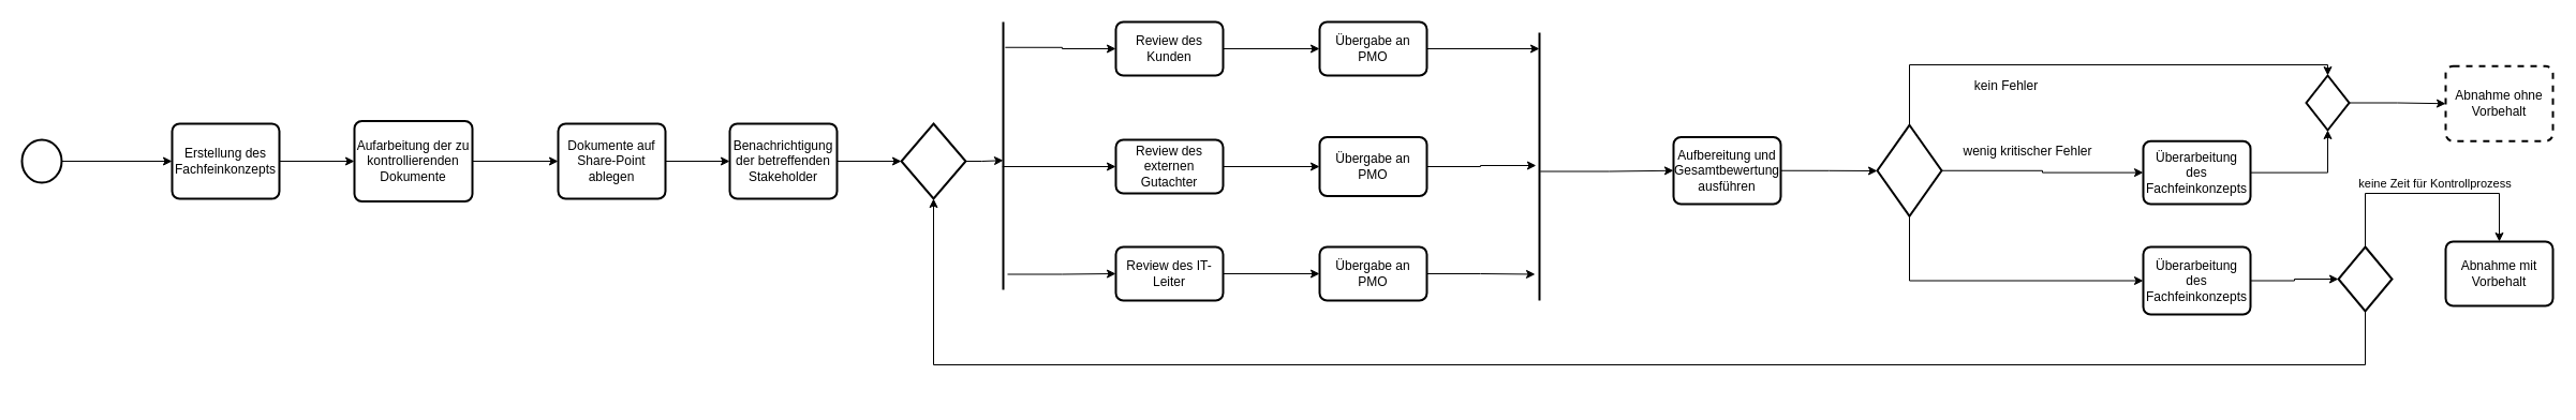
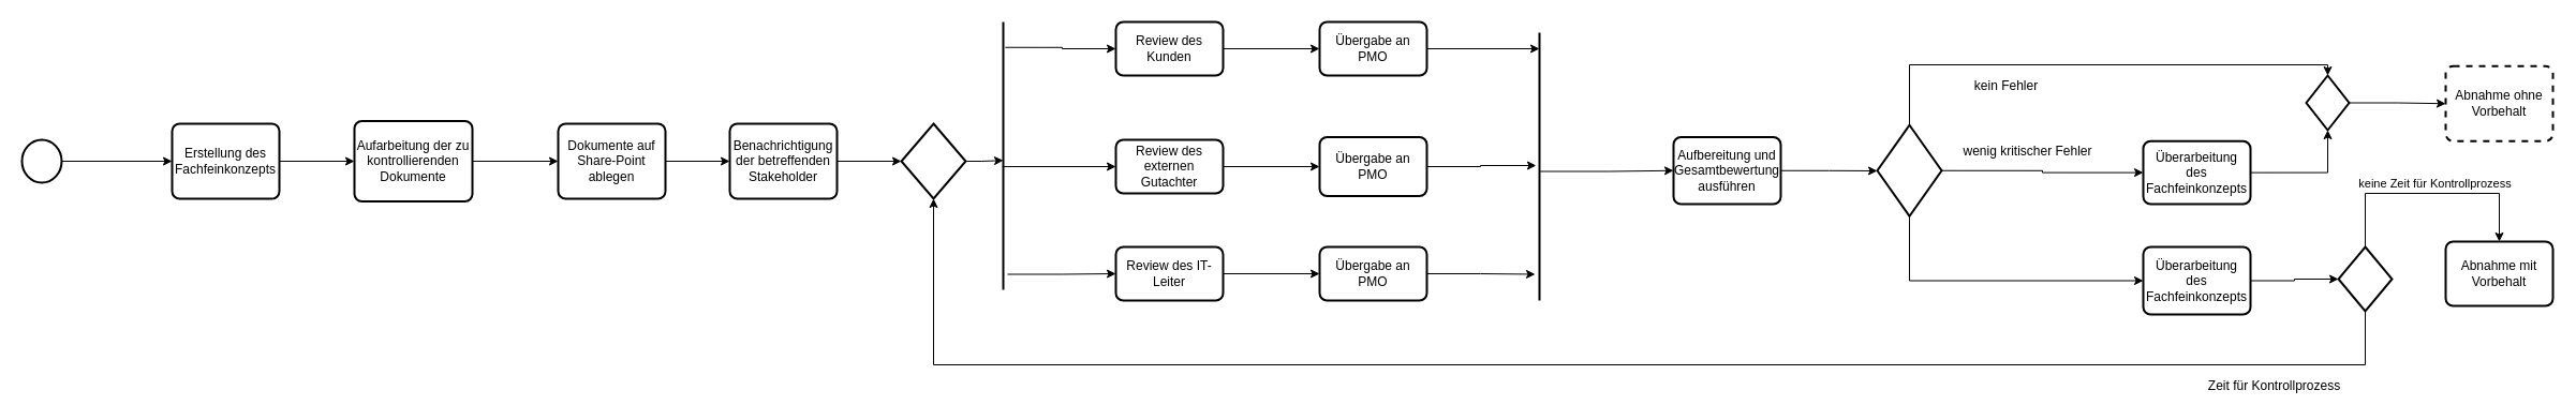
  <mxCell id="0" />
  <mxCell id="1" parent="0" />
  <mxCell id="2" value="" style="strokeWidth=2;html=1;shape=mxgraph.flowchart.start_2;whiteSpace=wrap;" vertex="1" parent="1"><mxGeometry x="20" y="130" width="37" height="40" as="geometry" /></mxCell>
  <mxCell id="3" value="Erstellung des Fachfeinkonzepts" style="rounded=1;whiteSpace=wrap;html=1;absoluteArcSize=1;arcSize=14;strokeWidth=2;" vertex="1" parent="1"><mxGeometry x="160" y="115" width="100" height="70" as="geometry" /></mxCell>
  <mxCell id="4" value="" style="endArrow=classic;html=1;rounded=0;edgeStyle=orthogonalEdgeStyle;exitX=1;exitY=0.5;exitDx=0;exitDy=0;exitPerimeter=0;entryX=0;entryY=0.5;entryDx=0;entryDy=0;" edge="1" parent="1" source="2" target="3"><mxGeometry width="50" height="50" relative="1" as="geometry"><mxPoint x="70" y="170" as="sourcePoint" /><mxPoint x="120" y="120" as="targetPoint" /></mxGeometry></mxCell>
  <mxCell id="5" value="Aufarbeitung der zu kontrollierenden Dokumente" style="rounded=1;whiteSpace=wrap;html=1;absoluteArcSize=1;arcSize=14;strokeWidth=2;" vertex="1" parent="1"><mxGeometry x="330" y="112.5" width="110" height="75" as="geometry" /></mxCell>
  <mxCell id="6" value="" style="endArrow=classic;html=1;rounded=0;edgeStyle=orthogonalEdgeStyle;exitX=1;exitY=0.5;exitDx=0;exitDy=0;entryX=0;entryY=0.5;entryDx=0;entryDy=0;" edge="1" parent="1" source="3" target="5"><mxGeometry width="50" height="50" relative="1" as="geometry"><mxPoint x="270" y="290" as="sourcePoint" /><mxPoint x="320" y="240" as="targetPoint" /></mxGeometry></mxCell>
  <mxCell id="7" value="Dokumente auf Share-Point ablegen" style="rounded=1;whiteSpace=wrap;html=1;absoluteArcSize=1;arcSize=14;strokeWidth=2;" vertex="1" parent="1"><mxGeometry x="520" y="115" width="100" height="70" as="geometry" /></mxCell>
  <mxCell id="8" value="" style="endArrow=classic;html=1;rounded=0;edgeStyle=orthogonalEdgeStyle;exitX=1;exitY=0.5;exitDx=0;exitDy=0;entryX=0;entryY=0.5;entryDx=0;entryDy=0;" edge="1" parent="1" source="5" target="7"><mxGeometry width="50" height="50" relative="1" as="geometry"><mxPoint x="460" y="290" as="sourcePoint" /><mxPoint x="510" y="240" as="targetPoint" /></mxGeometry></mxCell>
  <mxCell id="9" value="Benachrichtigung der betreffenden Stakeholder" style="rounded=1;whiteSpace=wrap;html=1;absoluteArcSize=1;arcSize=14;strokeWidth=2;" vertex="1" parent="1"><mxGeometry x="680" y="115" width="100" height="70" as="geometry" /></mxCell>
  <mxCell id="10" value="" style="endArrow=classic;html=1;rounded=0;edgeStyle=orthogonalEdgeStyle;exitX=1;exitY=0.5;exitDx=0;exitDy=0;entryX=0;entryY=0.5;entryDx=0;entryDy=0;" edge="1" parent="1" source="7" target="9"><mxGeometry width="50" height="50" relative="1" as="geometry"><mxPoint x="620" y="330" as="sourcePoint" /><mxPoint x="670" y="280" as="targetPoint" /></mxGeometry></mxCell>
  <mxCell id="11" value="Review des Kunden" style="rounded=1;whiteSpace=wrap;html=1;absoluteArcSize=1;arcSize=14;strokeWidth=2;" vertex="1" parent="1"><mxGeometry x="1040" y="20" width="100" height="50" as="geometry" /></mxCell>
  <mxCell id="12" value="Review des externen Gutachter" style="rounded=1;whiteSpace=wrap;html=1;absoluteArcSize=1;arcSize=14;strokeWidth=2;" vertex="1" parent="1"><mxGeometry x="1040" y="130" width="100" height="50" as="geometry" /></mxCell>
  <mxCell id="13" value="Review des IT-Leiter" style="rounded=1;whiteSpace=wrap;html=1;absoluteArcSize=1;arcSize=14;strokeWidth=2;" vertex="1" parent="1"><mxGeometry x="1040" y="230" width="100" height="50" as="geometry" /></mxCell>
  <mxCell id="14" value="" style="line;strokeWidth=2;direction=south;html=1;" vertex="1" parent="1"><mxGeometry x="930" y="20" width="10" height="250" as="geometry" /></mxCell>
  <mxCell id="15" value="" style="endArrow=classic;html=1;rounded=0;edgeStyle=orthogonalEdgeStyle;entryX=0;entryY=0.5;entryDx=0;entryDy=0;exitX=0.095;exitY=0.312;exitDx=0;exitDy=0;exitPerimeter=0;" edge="1" parent="1" source="14" target="11"><mxGeometry width="50" height="50" relative="1" as="geometry"><mxPoint x="995" y="45" as="sourcePoint" /><mxPoint x="940" y="50" as="targetPoint" /></mxGeometry></mxCell>
  <mxCell id="16" value="" style="endArrow=classic;html=1;rounded=0;edgeStyle=orthogonalEdgeStyle;entryX=0;entryY=0.5;entryDx=0;entryDy=0;exitX=0.942;exitY=0.1;exitDx=0;exitDy=0;exitPerimeter=0;" edge="1" parent="1" source="14" target="13"><mxGeometry width="50" height="50" relative="1" as="geometry"><mxPoint x="990" y="350" as="sourcePoint" /><mxPoint x="1040" y="300" as="targetPoint" /></mxGeometry></mxCell>
  <mxCell id="17" value="" style="endArrow=classic;html=1;rounded=0;edgeStyle=orthogonalEdgeStyle;entryX=0;entryY=0.5;entryDx=0;entryDy=0;exitX=0.54;exitY=0.571;exitDx=0;exitDy=0;exitPerimeter=0;" edge="1" parent="1" source="14" target="12"><mxGeometry width="50" height="50" relative="1" as="geometry"><mxPoint x="1030" y="140" as="sourcePoint" /><mxPoint x="1080" y="90" as="targetPoint" /></mxGeometry></mxCell>
  <mxCell id="18" value="Übergabe an PMO" style="rounded=1;whiteSpace=wrap;html=1;absoluteArcSize=1;arcSize=14;strokeWidth=2;" vertex="1" parent="1"><mxGeometry x="1230" y="20" width="100" height="50" as="geometry" /></mxCell>
  <mxCell id="19" value="Übergabe an PMO" style="rounded=1;whiteSpace=wrap;html=1;absoluteArcSize=1;arcSize=14;strokeWidth=2;" vertex="1" parent="1"><mxGeometry x="1230" y="127.5" width="100" height="55" as="geometry" /></mxCell>
  <mxCell id="20" value="Übergabe an PMO" style="rounded=1;whiteSpace=wrap;html=1;absoluteArcSize=1;arcSize=14;strokeWidth=2;" vertex="1" parent="1"><mxGeometry x="1230" y="230" width="100" height="50" as="geometry" /></mxCell>
  <mxCell id="21" value="" style="endArrow=classic;html=1;rounded=0;edgeStyle=orthogonalEdgeStyle;exitX=1;exitY=0.5;exitDx=0;exitDy=0;entryX=0;entryY=0.5;entryDx=0;entryDy=0;" edge="1" parent="1" source="11" target="18"><mxGeometry width="50" height="50" relative="1" as="geometry"><mxPoint x="1150" y="60" as="sourcePoint" /><mxPoint x="1200" as="targetPoint" y="10" /></mxGeometry></mxCell>
  <mxCell id="22" value="" style="endArrow=classic;html=1;rounded=0;edgeStyle=orthogonalEdgeStyle;exitX=1;exitY=0.5;exitDx=0;exitDy=0;entryX=0;entryY=0.5;entryDx=0;entryDy=0;" edge="1" parent="1" source="12" target="19"><mxGeometry width="50" height="50" relative="1" as="geometry"><mxPoint x="1150" y="190" as="sourcePoint" /><mxPoint x="1200" y="140" as="targetPoint" /></mxGeometry></mxCell>
  <mxCell id="23" value="" style="endArrow=classic;html=1;rounded=0;edgeStyle=orthogonalEdgeStyle;exitX=1;exitY=0.5;exitDx=0;exitDy=0;entryX=0;entryY=0.5;entryDx=0;entryDy=0;" edge="1" parent="1" source="13" target="20"><mxGeometry width="50" height="50" relative="1" as="geometry"><mxPoint x="1140" y="350" as="sourcePoint" /><mxPoint x="1190" y="300" as="targetPoint" /></mxGeometry></mxCell>
  <mxCell id="24" value="" style="line;strokeWidth=2;direction=south;html=1;" vertex="1" parent="1"><mxGeometry x="1430" y="30" width="10" height="250" as="geometry" /></mxCell>
  <mxCell id="25" value="" style="endArrow=classic;html=1;rounded=0;edgeStyle=orthogonalEdgeStyle;exitX=1;exitY=0.5;exitDx=0;exitDy=0;" edge="1" parent="1" source="18"><mxGeometry width="50" height="50" relative="1" as="geometry"><mxPoint x="1360" y="420" as="sourcePoint" /><mxPoint x="1435" y="45" as="targetPoint" /></mxGeometry></mxCell>
  <mxCell id="26" value="" style="endArrow=classic;html=1;rounded=0;edgeStyle=orthogonalEdgeStyle;exitX=1;exitY=0.5;exitDx=0;exitDy=0;entryX=0.496;entryY=0.806;entryDx=0;entryDy=0;entryPerimeter=0;" edge="1" parent="1" source="19" target="24"><mxGeometry width="50" height="50" relative="1" as="geometry"><mxPoint x="1100" y="140" as="sourcePoint" /><mxPoint x="1150" y="90" as="targetPoint" /></mxGeometry></mxCell>
  <mxCell id="27" value="" style="endArrow=classic;html=1;rounded=0;edgeStyle=orthogonalEdgeStyle;exitX=1;exitY=0.5;exitDx=0;exitDy=0;entryX=0.902;entryY=0.9;entryDx=0;entryDy=0;entryPerimeter=0;" edge="1" parent="1" source="20" target="24"><mxGeometry width="50" height="50" relative="1" as="geometry"><mxPoint x="1340" y="360" as="sourcePoint" /><mxPoint x="1390" y="310" as="targetPoint" /></mxGeometry></mxCell>
  <mxCell id="28" value="Aufbereitung und Gesamtbewertung ausführen" style="rounded=1;whiteSpace=wrap;html=1;absoluteArcSize=1;arcSize=14;strokeWidth=2;" vertex="1" parent="1"><mxGeometry x="1560" y="127.5" width="100" height="62.5" as="geometry" /></mxCell>
  <mxCell id="29" value="" style="endArrow=classic;html=1;rounded=0;edgeStyle=orthogonalEdgeStyle;entryX=0;entryY=0.5;entryDx=0;entryDy=0;exitX=0.518;exitY=0.429;exitDx=0;exitDy=0;exitPerimeter=0;" edge="1" parent="1" source="24" target="28"><mxGeometry width="50" height="50" relative="1" as="geometry"><mxPoint x="1470" y="190" as="sourcePoint" /><mxPoint x="1520" y="140" as="targetPoint" /></mxGeometry></mxCell>
  <mxCell id="30" value="" style="strokeWidth=2;html=1;shape=mxgraph.flowchart.decision;whiteSpace=wrap;" vertex="1" parent="1"><mxGeometry x="1750" y="116.25" width="60" height="85" as="geometry" /></mxCell>
  <mxCell id="31" value="" style="endArrow=classic;html=1;rounded=0;edgeStyle=orthogonalEdgeStyle;exitX=1;exitY=0.5;exitDx=0;exitDy=0;" edge="1" parent="1" source="28"><mxGeometry width="50" height="50" relative="1" as="geometry"><mxPoint x="1700" y="300" as="sourcePoint" /><mxPoint x="1750" y="159" as="targetPoint" /></mxGeometry></mxCell>
  <mxCell id="32" value="" style="endArrow=classic;html=1;rounded=0;edgeStyle=orthogonalEdgeStyle;exitX=0.5;exitY=0;exitDx=0;exitDy=0;exitPerimeter=0;entryX=0.5;entryY=0;entryDx=0;entryDy=0;entryPerimeter=0;" edge="1" parent="1" source="30" target="44"><mxGeometry width="50" height="50" relative="1" as="geometry"><mxPoint x="1920" y="110" as="sourcePoint" /><mxPoint x="1910" y="80" as="targetPoint" /></mxGeometry></mxCell>
  <mxCell id="33" value="kein Fehler" style="text;html=1;align=center;verticalAlign=middle;resizable=0;points=[];autosize=1;strokeColor=none;fillColor=none;" vertex="1" parent="1"><mxGeometry x="1835" y="70" width="70" height="20" as="geometry" /></mxCell>
  <mxCell id="34" value="" style="endArrow=classic;html=1;rounded=0;edgeStyle=orthogonalEdgeStyle;exitX=1;exitY=0.5;exitDx=0;exitDy=0;exitPerimeter=0;entryX=0;entryY=0.5;entryDx=0;entryDy=0;" edge="1" parent="1" source="30" target="42"><mxGeometry width="50" height="50" relative="1" as="geometry"><mxPoint x="1850" y="190" as="sourcePoint" /><mxPoint x="1940" y="159" as="targetPoint" /></mxGeometry></mxCell>
  <mxCell id="35" value="wenig kritischer Fehler" style="text;html=1;align=center;verticalAlign=middle;resizable=0;points=[];autosize=1;strokeColor=none;fillColor=none;" vertex="1" parent="1"><mxGeometry x="1820" y="131.25" width="140" height="20" as="geometry" /></mxCell>
  <mxCell id="36" value="" style="endArrow=classic;html=1;rounded=0;edgeStyle=orthogonalEdgeStyle;exitX=0.5;exitY=1;exitDx=0;exitDy=0;exitPerimeter=0;entryX=0;entryY=0.5;entryDx=0;entryDy=0;" edge="1" parent="1" source="30" target="37"><mxGeometry width="50" height="50" relative="1" as="geometry"><mxPoint x="1830" y="250" as="sourcePoint" /><mxPoint x="1930" y="240" as="targetPoint" /><Array as="points"><mxPoint x="1780" y="262" /></Array></mxGeometry></mxCell>
  <mxCell id="37" value="Überarbeitung des Fachfeinkonzepts" style="rounded=1;whiteSpace=wrap;html=1;absoluteArcSize=1;arcSize=14;strokeWidth=2;" vertex="1" parent="1"><mxGeometry x="1998" y="230" width="100" height="63" as="geometry" /></mxCell>
  <mxCell id="38" value="" style="strokeWidth=2;html=1;shape=mxgraph.flowchart.decision;whiteSpace=wrap;" vertex="1" parent="1"><mxGeometry x="840" y="115" width="60" height="70" as="geometry" /></mxCell>
  <mxCell id="39" value="" style="endArrow=classic;html=1;rounded=0;edgeStyle=orthogonalEdgeStyle;entryX=0;entryY=0.5;entryDx=0;entryDy=0;entryPerimeter=0;exitX=1;exitY=0.5;exitDx=0;exitDy=0;" edge="1" parent="1" source="9" target="38"><mxGeometry width="50" height="50" relative="1" as="geometry"><mxPoint x="800" y="250" as="sourcePoint" /><mxPoint x="860" y="220" as="targetPoint" /></mxGeometry></mxCell>
  <mxCell id="40" value="" style="endArrow=classic;html=1;rounded=0;edgeStyle=orthogonalEdgeStyle;exitX=1;exitY=0.5;exitDx=0;exitDy=0;exitPerimeter=0;entryX=0.517;entryY=0.5;entryDx=0;entryDy=0;entryPerimeter=0;" edge="1" parent="1" source="38" target="14"><mxGeometry width="50" height="50" relative="1" as="geometry"><mxPoint x="860" y="290" as="sourcePoint" /><mxPoint x="910" y="240" as="targetPoint" /></mxGeometry></mxCell>
  <mxCell id="41" value="" style="endArrow=classic;html=1;rounded=0;edgeStyle=orthogonalEdgeStyle;entryX=0.5;entryY=1;entryDx=0;entryDy=0;entryPerimeter=0;exitX=0.5;exitY=1;exitDx=0;exitDy=0;exitPerimeter=0;" edge="1" parent="1" source="47" target="38"><mxGeometry width="50" height="50" relative="1" as="geometry"><mxPoint x="2060" y="303" as="sourcePoint" /><mxPoint x="910" y="330" as="targetPoint" /><Array as="points"><mxPoint x="2205" y="340" /><mxPoint x="870" y="340" /></Array></mxGeometry></mxCell>
  <mxCell id="42" value="Überarbeitung des Fachfeinkonzepts" style="rounded=1;whiteSpace=wrap;html=1;absoluteArcSize=1;arcSize=14;strokeWidth=2;" vertex="1" parent="1"><mxGeometry x="1998" y="131.25" width="100" height="58.75" as="geometry" /></mxCell>
  <mxCell id="43" value="Abnahme ohne Vorbehalt" style="rounded=1;whiteSpace=wrap;html=1;absoluteArcSize=1;arcSize=14;strokeWidth=2;dashed=1;" vertex="1" parent="1"><mxGeometry x="2280" y="61.25" width="100" height="70" as="geometry" /></mxCell>
  <mxCell id="44" value="" style="strokeWidth=2;html=1;shape=mxgraph.flowchart.decision;whiteSpace=wrap;" vertex="1" parent="1"><mxGeometry x="2150" y="70" width="40" height="51" as="geometry" /></mxCell>
  <mxCell id="45" value="" style="endArrow=classic;html=1;rounded=0;edgeStyle=orthogonalEdgeStyle;exitX=1;exitY=0.5;exitDx=0;exitDy=0;entryX=0.5;entryY=1;entryDx=0;entryDy=0;entryPerimeter=0;" edge="1" parent="1" source="42" target="44"><mxGeometry width="50" height="50" relative="1" as="geometry"><mxPoint x="2160" y="200" as="sourcePoint" /><mxPoint x="2210" y="150" as="targetPoint" /></mxGeometry></mxCell>
  <mxCell id="46" value="" style="endArrow=classic;html=1;rounded=0;edgeStyle=orthogonalEdgeStyle;exitX=1;exitY=0.5;exitDx=0;exitDy=0;exitPerimeter=0;entryX=0;entryY=0.5;entryDx=0;entryDy=0;" edge="1" parent="1" source="44" target="43"><mxGeometry width="50" height="50" relative="1" as="geometry"><mxPoint x="2210" y="114.94" as="sourcePoint" /><mxPoint x="2260" y="64.94" as="targetPoint" /></mxGeometry></mxCell>
  <mxCell id="47" value="" style="strokeWidth=2;html=1;shape=mxgraph.flowchart.decision;whiteSpace=wrap;" vertex="1" parent="1"><mxGeometry x="2180" y="230" width="50" height="60" as="geometry" /></mxCell>
  <mxCell id="48" value="" style="endArrow=classic;html=1;rounded=0;edgeStyle=orthogonalEdgeStyle;exitX=1;exitY=0.5;exitDx=0;exitDy=0;entryX=0;entryY=0.5;entryDx=0;entryDy=0;entryPerimeter=0;" edge="1" parent="1" source="37" target="47"><mxGeometry width="50" height="50" relative="1" as="geometry"><mxPoint x="2120" y="280" as="sourcePoint" /><mxPoint x="2170" y="230" as="targetPoint" /></mxGeometry></mxCell>
+ <mxCell id="49" value="Zeit für Kontrollprozess" style="text;html=1;align=center;verticalAlign=middle;resizable=0;points=[];autosize=1;strokeColor=none;fillColor=none;" vertex="1" parent="1"><mxGeometry x="2050" y="350" width="140" height="20" as="geometry" /></mxCell>
  <mxCell id="50" value="Abnahme mit Vorbehalt" style="rounded=1;whiteSpace=wrap;html=1;absoluteArcSize=1;arcSize=14;strokeWidth=2;" vertex="1" parent="1"><mxGeometry x="2280" y="225" width="100" height="60" as="geometry" /></mxCell>
  <mxCell id="51" value="" style="edgeStyle=elbowEdgeStyle;elbow=vertical;endArrow=classic;html=1;rounded=0;exitX=0.5;exitY=0;exitDx=0;exitDy=0;exitPerimeter=0;entryX=0.5;entryY=0;entryDx=0;entryDy=0;" edge="1" parent="1" source="47" target="50"><mxGeometry width="50" height="50" relative="1" as="geometry"><mxPoint x="2240" y="200" as="sourcePoint" /><mxPoint x="2290" y="150" as="targetPoint" /><Array as="points"><mxPoint x="2270" y="180" /></Array></mxGeometry></mxCell>
  <mxCell id="52" value="keine Zeit für Kontrollprozess" style="edgeLabel;html=1;align=center;verticalAlign=middle;resizable=0;points=[];" vertex="1" connectable="0" parent="51"><mxGeometry x="-0.181" y="-11" relative="1" as="geometry"><mxPoint x="24" y="-21" as="offset" /></mxGeometry></mxCell>
